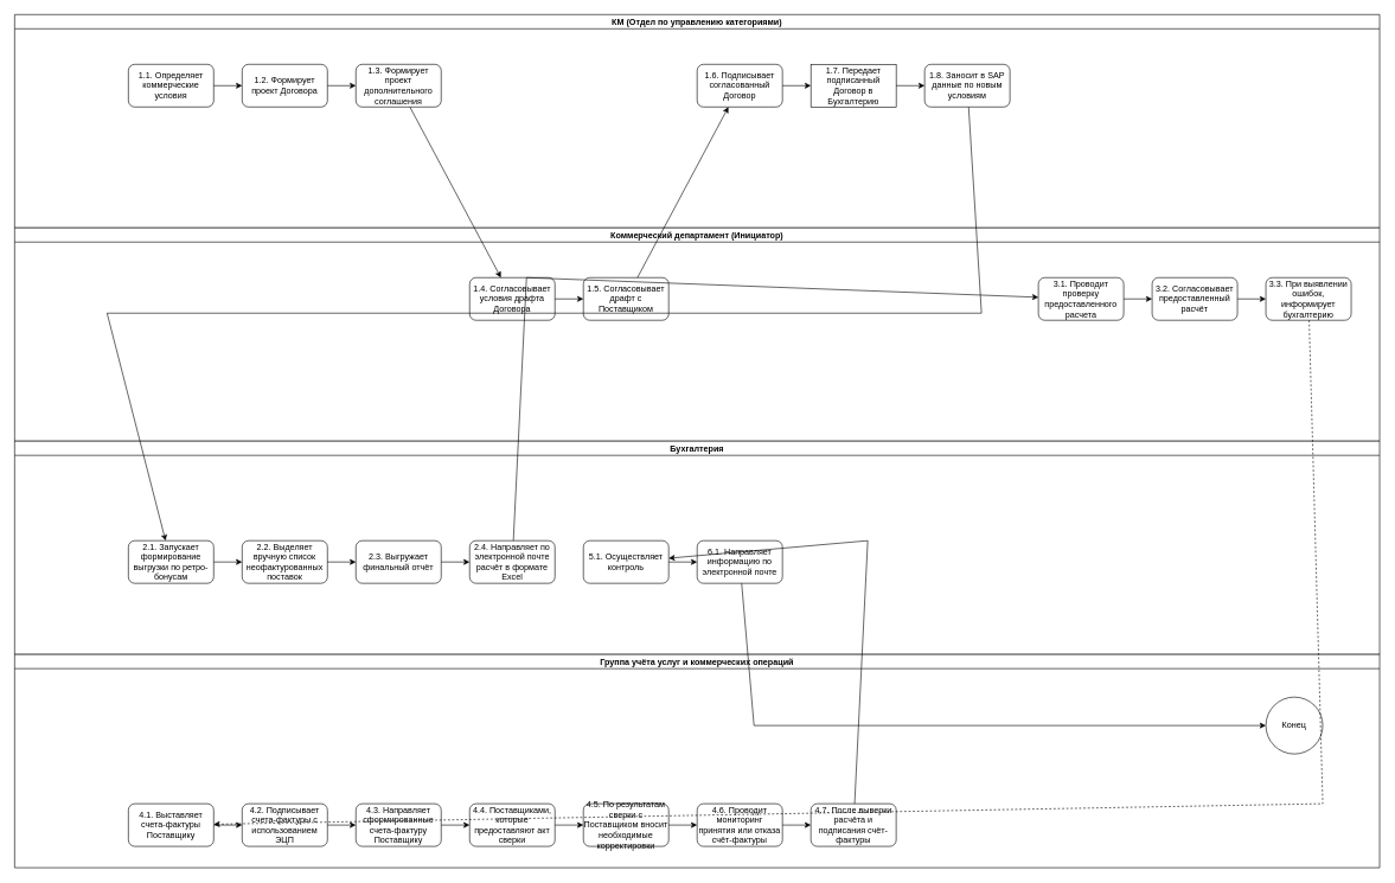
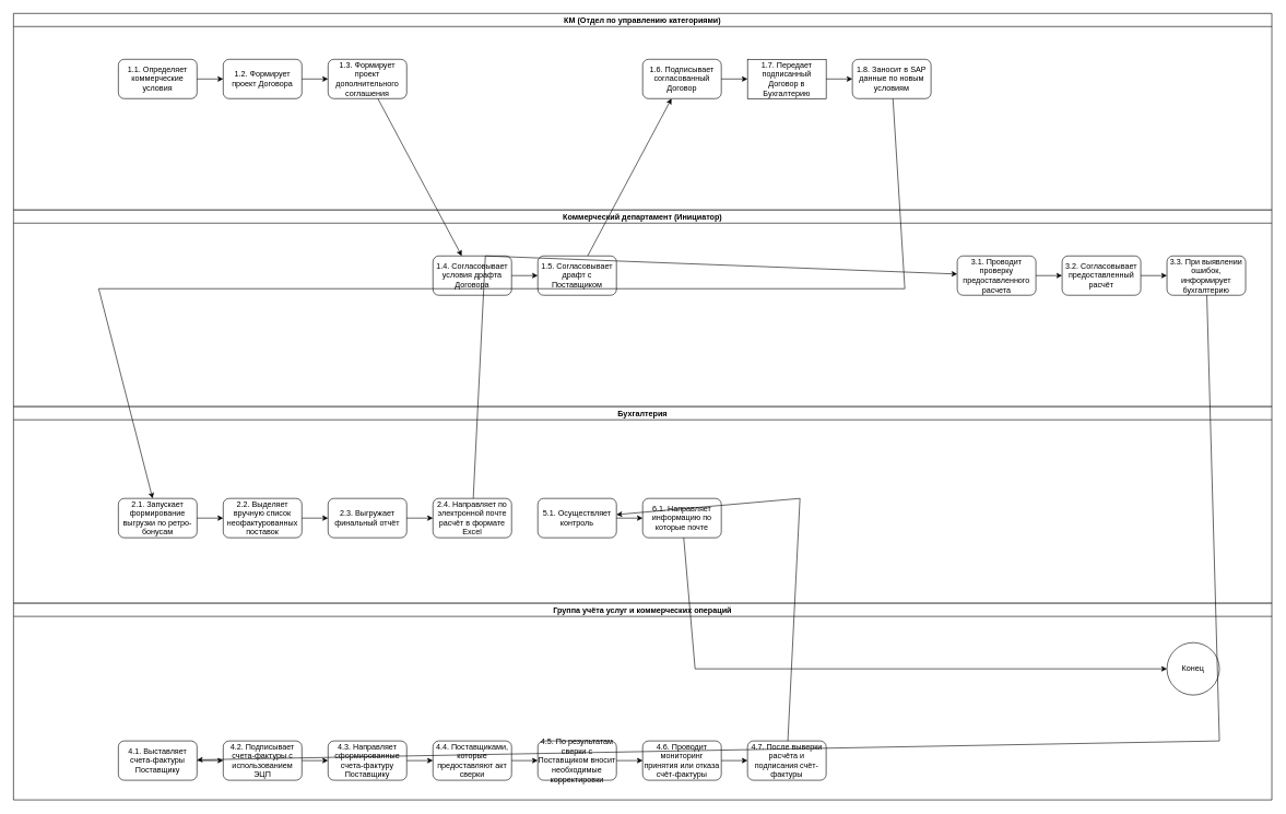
  <mxCell id="0" />
  <mxCell id="1" parent="0" />
  <mxCell id="2" value="КМ (Отдел по управлению категориями)" style="swimlane;startSize=20;" vertex="1" parent="1"><mxGeometry x="20" y="20" width="1920" height="300" as="geometry" /></mxCell>
  <mxCell id="3" value="1.1. Определяет коммерческие условия" style="rounded=1;whiteSpace=wrap;html=1;" vertex="1" parent="2"><mxGeometry x="160" y="70" width="120" height="60" as="geometry" /></mxCell>
  <mxCell id="4" value="1.2. Формирует проект Договора" style="rounded=1;whiteSpace=wrap;html=1;" vertex="1" parent="2"><mxGeometry x="320" y="70" width="120" height="60" as="geometry" /></mxCell>
  <mxCell id="5" value="1.3. Формирует проект дополнительного соглашения" style="rounded=1;whiteSpace=wrap;html=1;" vertex="1" parent="2"><mxGeometry x="480" y="70" width="120" height="60" as="geometry" /></mxCell>
  <mxCell id="6" value="1.6. Подписывает согласованный Договор" style="rounded=1;whiteSpace=wrap;html=1;" vertex="1" parent="2"><mxGeometry x="960" y="70" width="120" height="60" as="geometry" /></mxCell>
  <mxCell id="7" value="1.7. Передает подписанный Договор в Бухгалтерию" style="whiteSpace=wrap;html=1;rounded=0;" vertex="1" parent="2"><mxGeometry x="1120" y="70" width="120" height="60" as="geometry" /></mxCell>
  <mxCell id="8" value="1.8. Заносит в SAP данные по новым условиям" style="rounded=1;whiteSpace=wrap;html=1;" vertex="1" parent="2"><mxGeometry x="1280" y="70" width="120" height="60" as="geometry" /></mxCell>
  <mxCell id="9" value="Коммерческий департамент (Инициатор)" style="swimlane;startSize=20;" vertex="1" parent="1"><mxGeometry x="20" y="320" width="1920" height="300" as="geometry" /></mxCell>
  <mxCell id="10" value="1.4. Согласовывает условия драфта Договора" style="rounded=1;whiteSpace=wrap;html=1;" vertex="1" parent="9"><mxGeometry x="640" y="70" width="120" height="60" as="geometry" /></mxCell>
  <mxCell id="11" value="1.5. Согласовывает драфт с Поставщиком" style="rounded=1;whiteSpace=wrap;html=1;" vertex="1" parent="9"><mxGeometry x="800" y="70" width="120" height="60" as="geometry" /></mxCell>
  <mxCell id="12" value="3.1. Проводит проверку предоставленного расчета" style="rounded=1;whiteSpace=wrap;html=1;" vertex="1" parent="9"><mxGeometry x="1440" y="70" width="120" height="60" as="geometry" /></mxCell>
  <mxCell id="13" value="3.2. Согласовывает предоставленный расчёт" style="rounded=1;whiteSpace=wrap;html=1;" vertex="1" parent="9"><mxGeometry x="1600" y="70" width="120" height="60" as="geometry" /></mxCell>
  <mxCell id="14" value="3.3. При выявлении ошибок, информирует бухгалтерию" style="rounded=1;whiteSpace=wrap;html=1;" vertex="1" parent="9"><mxGeometry x="1760" y="70" width="120" height="60" as="geometry" /></mxCell>
  <mxCell id="15" value="Бухгалтерия" style="swimlane;startSize=20;" vertex="1" parent="1"><mxGeometry x="20" y="620" width="1920" height="300" as="geometry" /></mxCell>
  <mxCell id="16" value="2.1. Запускает формирование выгрузки по ретро-бонусам" style="rounded=1;whiteSpace=wrap;html=1;" vertex="1" parent="15"><mxGeometry x="160" y="140" width="120" height="60" as="geometry" /></mxCell>
  <mxCell id="17" value="2.2. Выделяет вручную список неофактурованных поставок" style="rounded=1;whiteSpace=wrap;html=1;" vertex="1" parent="15"><mxGeometry x="320" y="140" width="120" height="60" as="geometry" /></mxCell>
  <mxCell id="18" value="2.3. Выгружает финальный отчёт" style="rounded=1;whiteSpace=wrap;html=1;" vertex="1" parent="15"><mxGeometry x="480" y="140" width="120" height="60" as="geometry" /></mxCell>
  <mxCell id="19" value="2.4. Направляет по электронной почте расчёт в формате Excel" style="rounded=1;whiteSpace=wrap;html=1;" vertex="1" parent="15"><mxGeometry x="640" y="140" width="120" height="60" as="geometry" /></mxCell>
  <mxCell id="20" value="5.1. Осуществляет контроль" style="rounded=1;whiteSpace=wrap;html=1;" vertex="1" parent="15"><mxGeometry x="800" y="140" width="120" height="60" as="geometry" /></mxCell>
- <mxCell id="21" value="6.1. Направляет информацию по электронной почте" style="rounded=1;whiteSpace=wrap;html=1;" vertex="1" parent="15"><mxGeometry x="960" y="140" width="120" height="60" as="geometry" /></mxCell>
+ <mxCell id="21" value="6.1. Направляет информацию по которые почте" style="rounded=1;whiteSpace=wrap;html=1;" vertex="1" parent="15"><mxGeometry x="960" y="140" width="120" height="60" as="geometry" /></mxCell>
  <mxCell id="22" value="Группа учёта услуг и коммерческих операций" style="swimlane;startSize=20;" vertex="1" parent="1"><mxGeometry x="20" y="920" width="1920" height="300" as="geometry" /></mxCell>
  <mxCell id="23" value="4.1. Выставляет счета-фактуры Поставщику" style="rounded=1;whiteSpace=wrap;html=1;" vertex="1" parent="22"><mxGeometry x="160" y="210" width="120" height="60" as="geometry" /></mxCell>
  <mxCell id="24" value="4.2. Подписывает счета-фактуры с использованием ЭЦП" style="rounded=1;whiteSpace=wrap;html=1;" vertex="1" parent="22"><mxGeometry x="320" y="210" width="120" height="60" as="geometry" /></mxCell>
  <mxCell id="25" value="4.3. Направляет сформированные счета-фактуру Поставщику" style="rounded=1;whiteSpace=wrap;html=1;" vertex="1" parent="22"><mxGeometry x="480" y="210" width="120" height="60" as="geometry" /></mxCell>
  <mxCell id="26" value="4.4. Поставщиками, которые предоставляют акт сверки" style="rounded=1;whiteSpace=wrap;html=1;" vertex="1" parent="22"><mxGeometry x="640" y="210" width="120" height="60" as="geometry" /></mxCell>
  <mxCell id="27" value="4.5. По результатам сверки с Поставщиком вносит необходимые корректировки" style="rounded=1;whiteSpace=wrap;html=1;" vertex="1" parent="22"><mxGeometry x="800" y="210" width="120" height="60" as="geometry" /></mxCell>
  <mxCell id="28" value="4.6. Проводит мониторинг принятия или отказа счёт-фактуры" style="rounded=1;whiteSpace=wrap;html=1;" vertex="1" parent="22"><mxGeometry x="960" y="210" width="120" height="60" as="geometry" /></mxCell>
  <mxCell id="29" value="4.7. После выверки расчёта и подписания счёт-фактуры" style="rounded=1;whiteSpace=wrap;html=1;" vertex="1" parent="22"><mxGeometry x="1120" y="210" width="120" height="60" as="geometry" /></mxCell>
  <mxCell id="30" value="Конец" style="ellipse;whiteSpace=wrap;html=1;aspect=fixed;" vertex="1" parent="1"><mxGeometry x="1780" y="980" width="80" height="80" as="geometry" /></mxCell>
  <mxCell id="31" value="" style="endArrow=classic;html=1;rounded=0;" edge="1" parent="1" source="3" target="4"><mxGeometry width="50" height="50" relative="1" as="geometry"><mxPoint x="260" y="120" as="sourcePoint" /><mxPoint x="310" y="70" as="targetPoint" /></mxGeometry></mxCell>
  <mxCell id="32" value="" style="endArrow=classic;html=1;rounded=0;" edge="1" parent="1" source="4" target="5"><mxGeometry width="50" height="50" relative="1" as="geometry"><mxPoint x="420" y="120" as="sourcePoint" /><mxPoint x="470" y="70" as="targetPoint" /></mxGeometry></mxCell>
  <mxCell id="33" value="" style="endArrow=classic;html=1;rounded=0;" edge="1" parent="1" source="5" target="10"><mxGeometry width="50" height="50" relative="1" as="geometry"><mxPoint x="580" y="120" as="sourcePoint" /><mxPoint x="630" y="70" as="targetPoint" /></mxGeometry></mxCell>
  <mxCell id="34" value="" style="endArrow=classic;html=1;rounded=0;" edge="1" parent="1" source="10" target="11"><mxGeometry width="50" height="50" relative="1" as="geometry"><mxPoint x="740" y="120" as="sourcePoint" /><mxPoint x="790" y="70" as="targetPoint" /></mxGeometry></mxCell>
  <mxCell id="35" value="" style="endArrow=classic;html=1;rounded=0;" edge="1" parent="1" source="11" target="6"><mxGeometry width="50" height="50" relative="1" as="geometry"><mxPoint x="900" y="120" as="sourcePoint" /><mxPoint x="950" y="70" as="targetPoint" /></mxGeometry></mxCell>
  <mxCell id="36" value="" style="endArrow=classic;html=1;rounded=0;" edge="1" parent="1" source="6" target="7"><mxGeometry width="50" height="50" relative="1" as="geometry"><mxPoint x="1060" y="120" as="sourcePoint" /><mxPoint x="1110" y="70" as="targetPoint" /></mxGeometry></mxCell>
  <mxCell id="37" value="" style="endArrow=classic;html=1;rounded=0;" edge="1" parent="1" source="7" target="8"><mxGeometry width="50" height="50" relative="1" as="geometry"><mxPoint x="1220" y="120" as="sourcePoint" /><mxPoint x="1270" y="70" as="targetPoint" /></mxGeometry></mxCell>
  <mxCell id="38" value="" style="endArrow=classic;html=1;rounded=0;" edge="1" parent="1" source="8" target="16"><mxGeometry width="50" height="50" relative="1" as="geometry"><mxPoint x="1380" y="120" as="sourcePoint" /><mxPoint x="150" y="770" as="targetPoint" /><Array as="points"><mxPoint x="1380" y="440" /><mxPoint x="150" y="440" /></Array></mxGeometry></mxCell>
  <mxCell id="39" value="" style="endArrow=classic;html=1;rounded=0;" edge="1" parent="1" source="16" target="17"><mxGeometry width="50" height="50" relative="1" as="geometry"><mxPoint x="260" y="770" as="sourcePoint" /><mxPoint x="310" y="720" as="targetPoint" /></mxGeometry></mxCell>
  <mxCell id="40" value="" style="endArrow=classic;html=1;rounded=0;" edge="1" parent="1" source="17" target="18"><mxGeometry width="50" height="50" relative="1" as="geometry"><mxPoint x="420" y="770" as="sourcePoint" /><mxPoint x="470" y="720" as="targetPoint" /></mxGeometry></mxCell>
  <mxCell id="41" value="" style="endArrow=classic;html=1;rounded=0;" edge="1" parent="1" source="18" target="19"><mxGeometry width="50" height="50" relative="1" as="geometry"><mxPoint x="580" y="770" as="sourcePoint" /><mxPoint x="630" y="720" as="targetPoint" /></mxGeometry></mxCell>
  <mxCell id="42" value="" style="endArrow=classic;html=1;rounded=0;" edge="1" parent="1" source="19" target="12"><mxGeometry width="50" height="50" relative="1" as="geometry"><mxPoint x="740" y="770" as="sourcePoint" /><mxPoint x="1430" y="390" as="targetPoint" /><Array as="points"><mxPoint x="740" y="390" /></Array></mxGeometry></mxCell>
  <mxCell id="43" value="" style="endArrow=classic;html=1;rounded=0;" edge="1" parent="1" source="12" target="13"><mxGeometry width="50" height="50" relative="1" as="geometry"><mxPoint x="1540" y="390" as="sourcePoint" /><mxPoint x="1590" y="340" as="targetPoint" /></mxGeometry></mxCell>
  <mxCell id="44" value="" style="endArrow=classic;html=1;rounded=0;" edge="1" parent="1" source="13" target="14"><mxGeometry width="50" height="50" relative="1" as="geometry"><mxPoint x="1700" y="390" as="sourcePoint" /><mxPoint x="1750" y="340" as="targetPoint" /></mxGeometry></mxCell>
- <mxCell id="45" value="" style="endArrow=classic;html=1;rounded=0;dashed=1;" edge="1" parent="1" source="14" target="23"><mxGeometry width="50" height="50" relative="1" as="geometry"><mxPoint x="1860" y="390" as="sourcePoint" /><mxPoint x="150" y="1130" as="targetPoint" /><Array as="points"><mxPoint x="1860" y="1130" /></Array></mxGeometry></mxCell>
+ <mxCell id="45" value="" style="endArrow=classic;html=1;rounded=0;" edge="1" parent="1" source="14" target="23"><mxGeometry width="50" height="50" relative="1" as="geometry"><mxPoint x="1860" y="390" as="sourcePoint" /><mxPoint x="150" y="1130" as="targetPoint" /><Array as="points"><mxPoint x="1860" y="1130" /></Array></mxGeometry></mxCell>
  <mxCell id="46" value="" style="endArrow=classic;html=1;rounded=0;" edge="1" parent="1" source="23" target="24"><mxGeometry width="50" height="50" relative="1" as="geometry"><mxPoint x="260" y="1130" as="sourcePoint" /><mxPoint x="310" y="1080" as="targetPoint" /></mxGeometry></mxCell>
  <mxCell id="47" value="" style="endArrow=classic;html=1;rounded=0;" edge="1" parent="1" source="24" target="25"><mxGeometry width="50" height="50" relative="1" as="geometry"><mxPoint x="420" y="1130" as="sourcePoint" /><mxPoint x="470" y="1080" as="targetPoint" /></mxGeometry></mxCell>
  <mxCell id="48" value="" style="endArrow=classic;html=1;rounded=0;" edge="1" parent="1" source="25" target="26"><mxGeometry width="50" height="50" relative="1" as="geometry"><mxPoint x="580" y="1130" as="sourcePoint" /><mxPoint x="630" y="1080" as="targetPoint" /></mxGeometry></mxCell>
  <mxCell id="49" value="" style="endArrow=classic;html=1;rounded=0;" edge="1" parent="1" source="26" target="27"><mxGeometry width="50" height="50" relative="1" as="geometry"><mxPoint x="740" y="1130" as="sourcePoint" /><mxPoint x="790" y="1080" as="targetPoint" /></mxGeometry></mxCell>
  <mxCell id="50" value="" style="endArrow=classic;html=1;rounded=0;" edge="1" parent="1" source="27" target="28"><mxGeometry width="50" height="50" relative="1" as="geometry"><mxPoint x="900" y="1130" as="sourcePoint" /><mxPoint x="950" y="1080" as="targetPoint" /></mxGeometry></mxCell>
  <mxCell id="51" value="" style="endArrow=classic;html=1;rounded=0;" edge="1" parent="1" source="28" target="29"><mxGeometry width="50" height="50" relative="1" as="geometry"><mxPoint x="1060" y="1130" as="sourcePoint" /><mxPoint x="1110" y="1080" as="targetPoint" /></mxGeometry></mxCell>
  <mxCell id="52" value="" style="endArrow=classic;html=1;rounded=0;" edge="1" parent="1" source="29" target="20"><mxGeometry width="50" height="50" relative="1" as="geometry"><mxPoint x="1220" y="1130" as="sourcePoint" /><mxPoint x="790" y="760" as="targetPoint" /><Array as="points"><mxPoint x="1220" y="760" /></Array></mxGeometry></mxCell>
  <mxCell id="53" value="" style="endArrow=classic;html=1;rounded=0;" edge="1" parent="1" source="20" target="21"><mxGeometry width="50" height="50" relative="1" as="geometry"><mxPoint x="900" y="760" as="sourcePoint" /><mxPoint x="950" y="710" as="targetPoint" /></mxGeometry></mxCell>
  <mxCell id="54" value="" style="endArrow=classic;html=1;rounded=0;" edge="1" parent="1" source="21" target="30"><mxGeometry width="50" height="50" relative="1" as="geometry"><mxPoint x="1060" y="760" as="sourcePoint" /><mxPoint x="1790" y="1020" as="targetPoint" /><Array as="points"><mxPoint x="1060" y="1020" /></Array></mxGeometry></mxCell>
